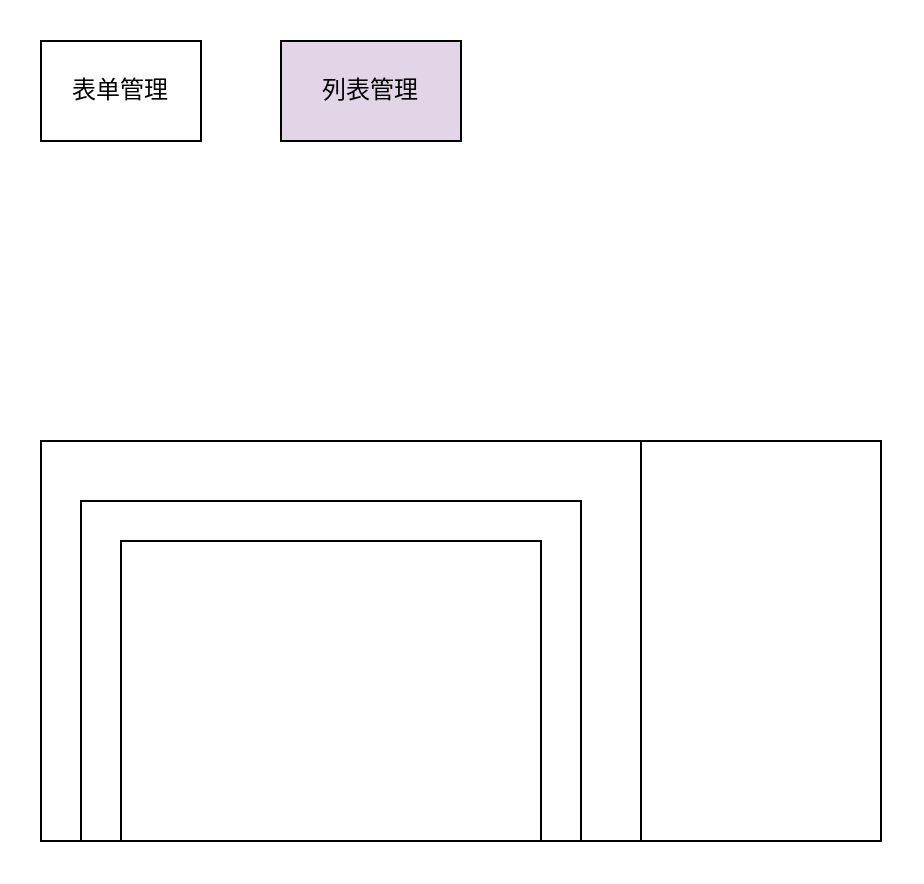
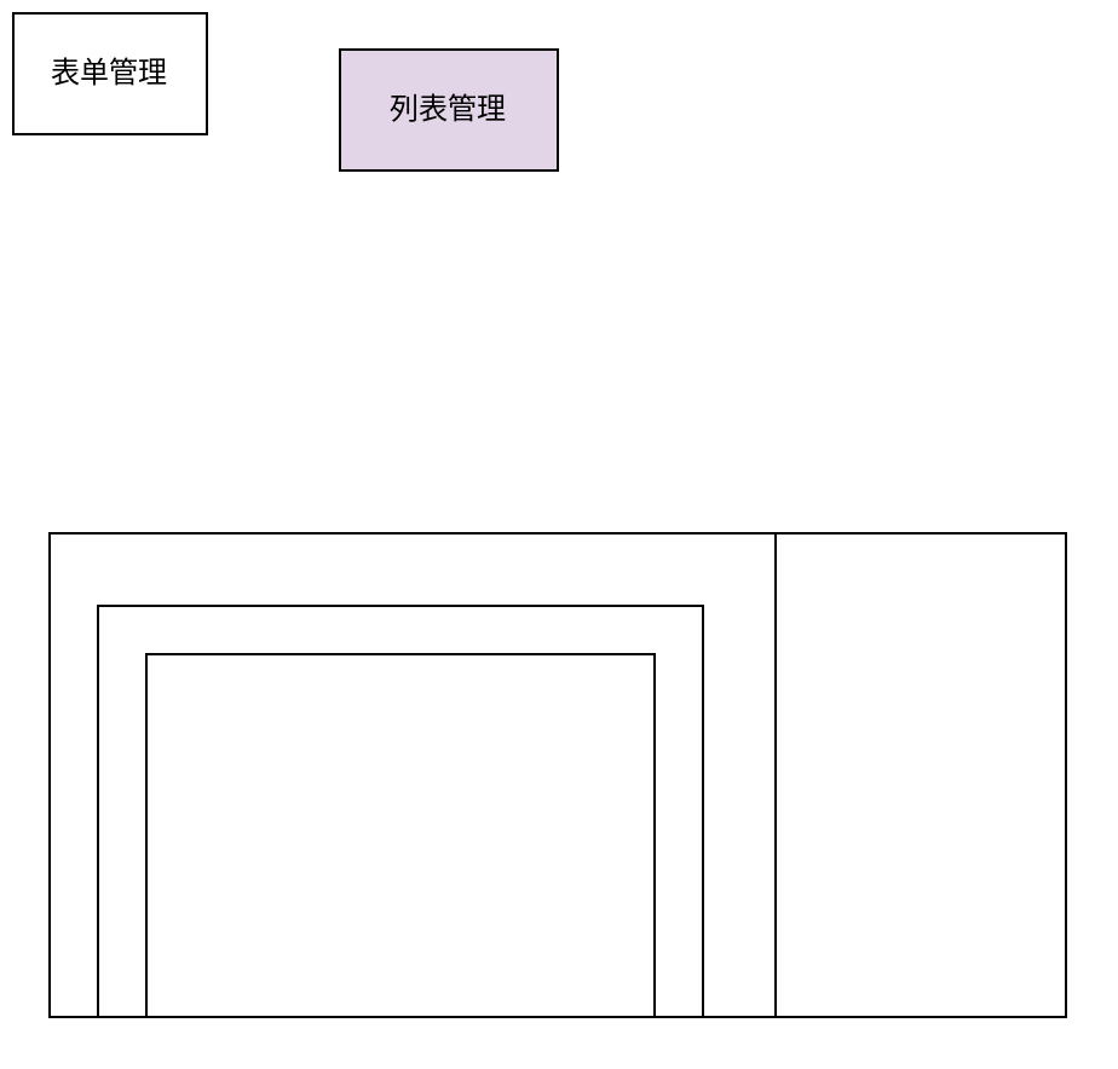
  <mxCell id="0" />
  <mxCell id="1" parent="0" />
- <mxCell id="2" value="表单管理" style="rounded=0;whiteSpace=wrap;html=1;" vertex="1" parent="1"><mxGeometry x="20" y="20" width="80" height="50" as="geometry" /></mxCell>
+ <mxCell id="2" value="表单管理" style="rounded=0;whiteSpace=wrap;html=1;" vertex="1" parent="1"><mxGeometry x="5" y="5" width="80" height="50" as="geometry" /></mxCell>
  <mxCell id="3" value="列表管理" style="rounded=0;whiteSpace=wrap;html=1;fillColor=#e1d5e7;" vertex="1" parent="1"><mxGeometry x="140" y="20" width="90" height="50" as="geometry" /></mxCell>
  <mxCell id="4" value="" style="rounded=0;whiteSpace=wrap;html=1;" vertex="1" parent="1"><mxGeometry x="20" y="220" width="300" height="200" as="geometry" /></mxCell>
  <mxCell id="5" value="" style="rounded=0;whiteSpace=wrap;html=1;" vertex="1" parent="1"><mxGeometry x="320" y="220" width="120" height="200" as="geometry" /></mxCell>
  <mxCell id="6" value="" style="rounded=0;whiteSpace=wrap;html=1;" vertex="1" parent="1"><mxGeometry x="40" y="250" width="250" height="170" as="geometry" /></mxCell>
  <mxCell id="7" value="" style="rounded=0;whiteSpace=wrap;html=1;" vertex="1" parent="1"><mxGeometry x="60" y="270" width="210" height="150" as="geometry" /></mxCell>
